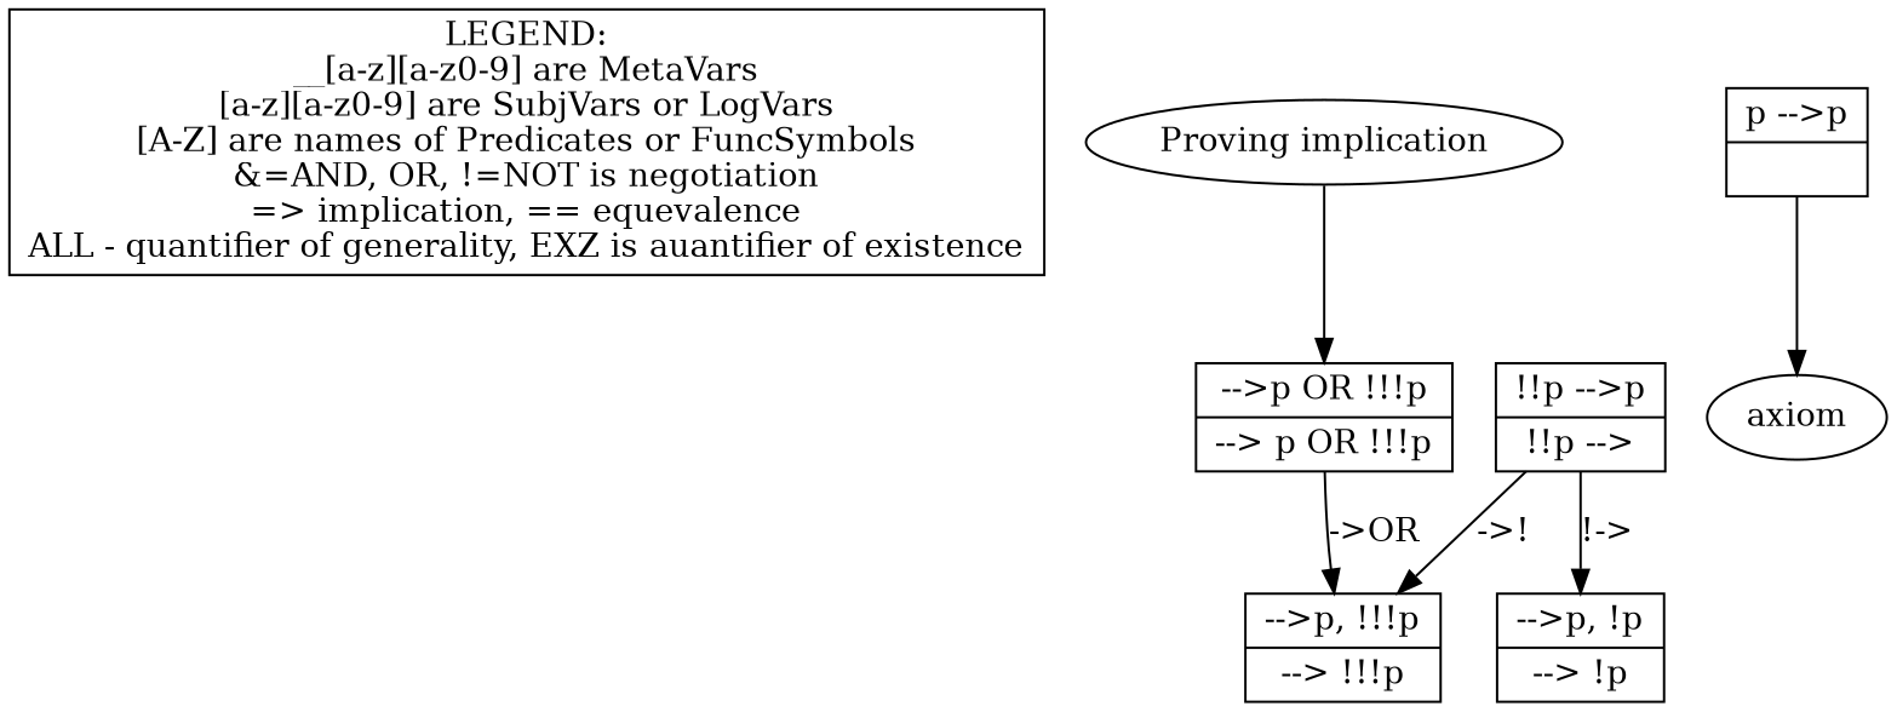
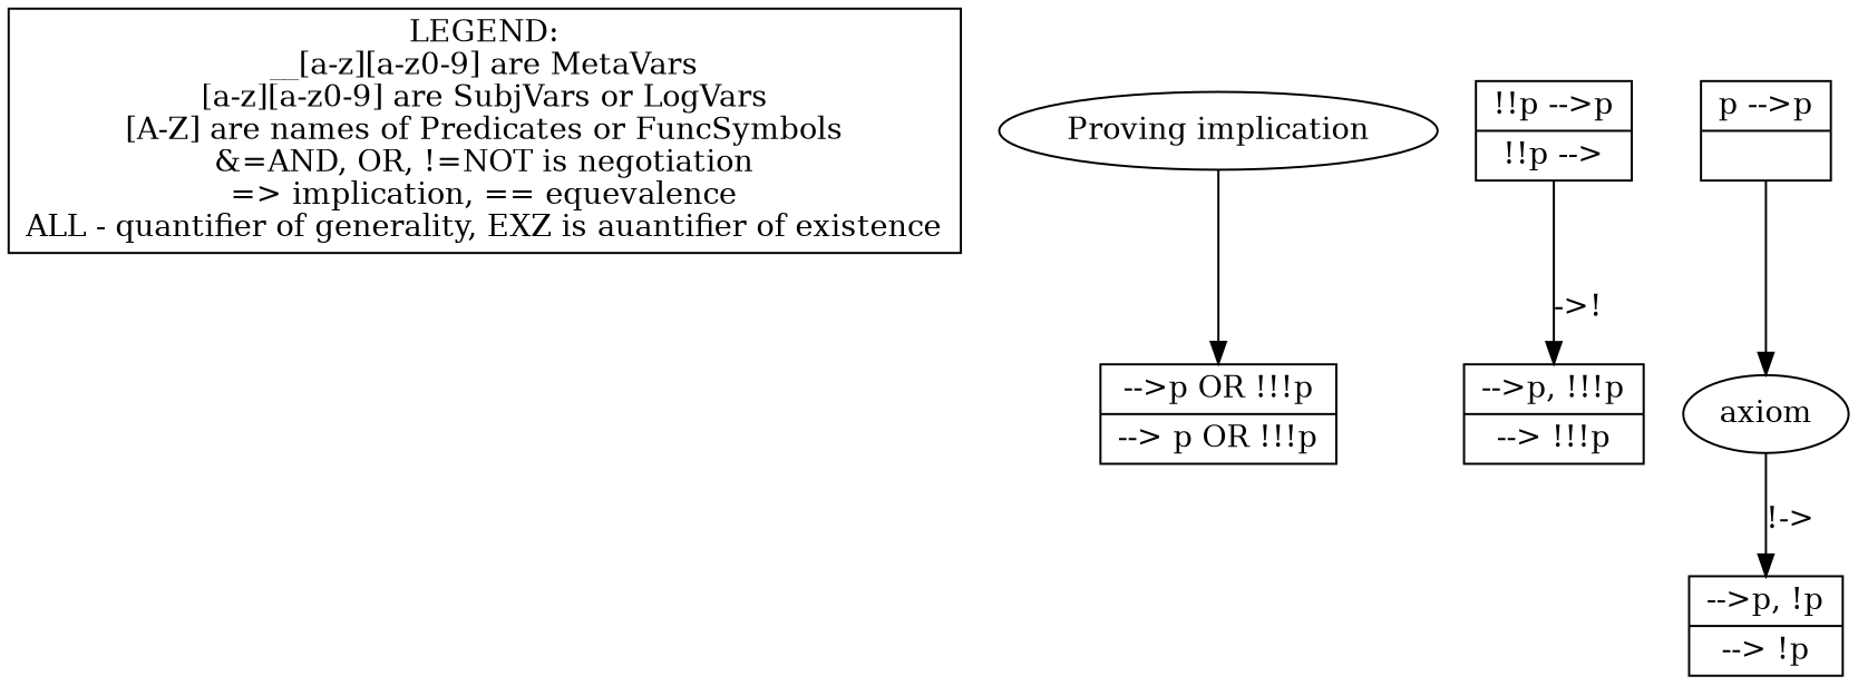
  digraph {
    node [shape=record]
    n1 [label="LEGEND:\n__[a-z][a-z0-9] are MetaVars\n[a-z][a-z0-9] are SubjVars or LogVars\n[A-Z] are names of Predicates or FuncSymbols\n&=AND, OR, !=NOT is negotiation\n=> implication, == equevalence\nALL - quantifier of generality, EXZ is auantifier of existence" shape=box]
    n2 [label="Proving implication" shape=""]
    n3 [label="{<seq>  --\>p OR !!!p |<lastfip> --\> p OR !!!p }"]
    n4 [label="{<seq>  --\>p, !!!p |<lastfip> --\> !!!p }"]
    n5 [label=axiom shape=""]
    n6 [label="{<seq> p --\>p |<lastfip>  }"]
    n7 [label="{<seq>  --\>p, !p |<lastfip> --\> !p }"]
    n8 [label="{<seq> !!p --\>p |<lastfip> !!p --\> }"]
    n2 -> n3
-   n3 -> n4 [label="->OR"]
    n6 -> n5
    n8 -> n4 [label="->!"]
-   n8 -> n7 [label="!->"]
+   n5 -> n7 [label="!->"]
  }
